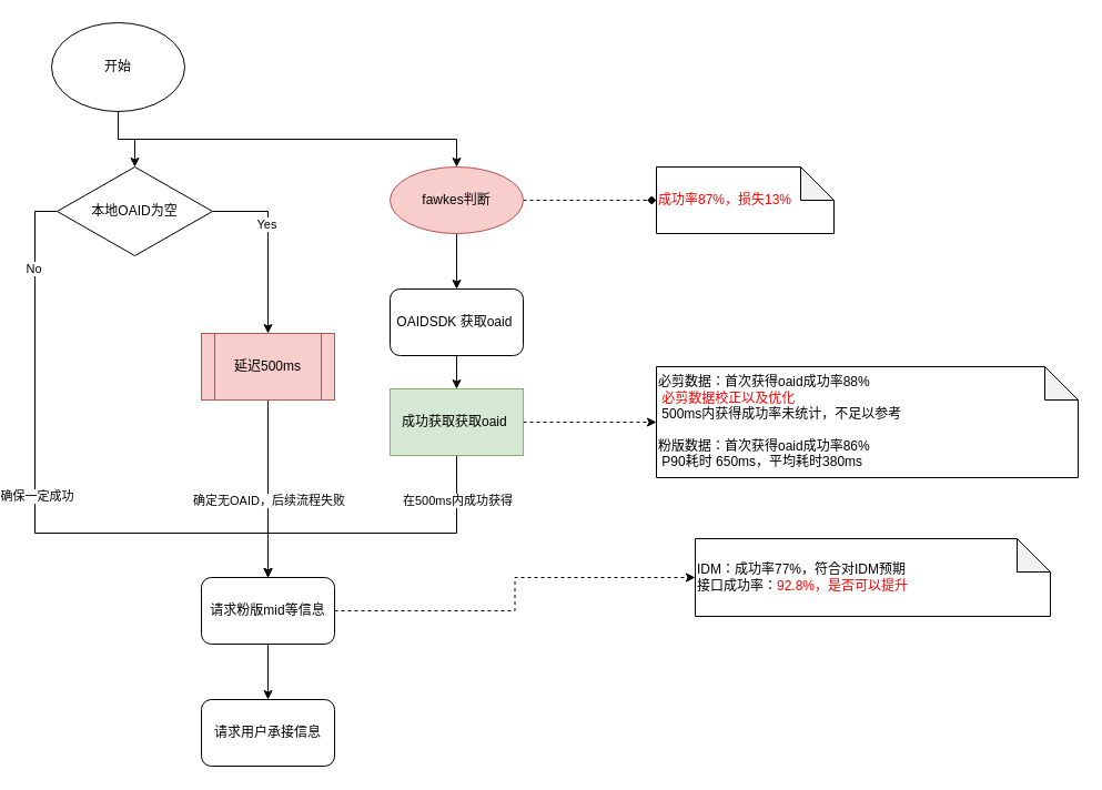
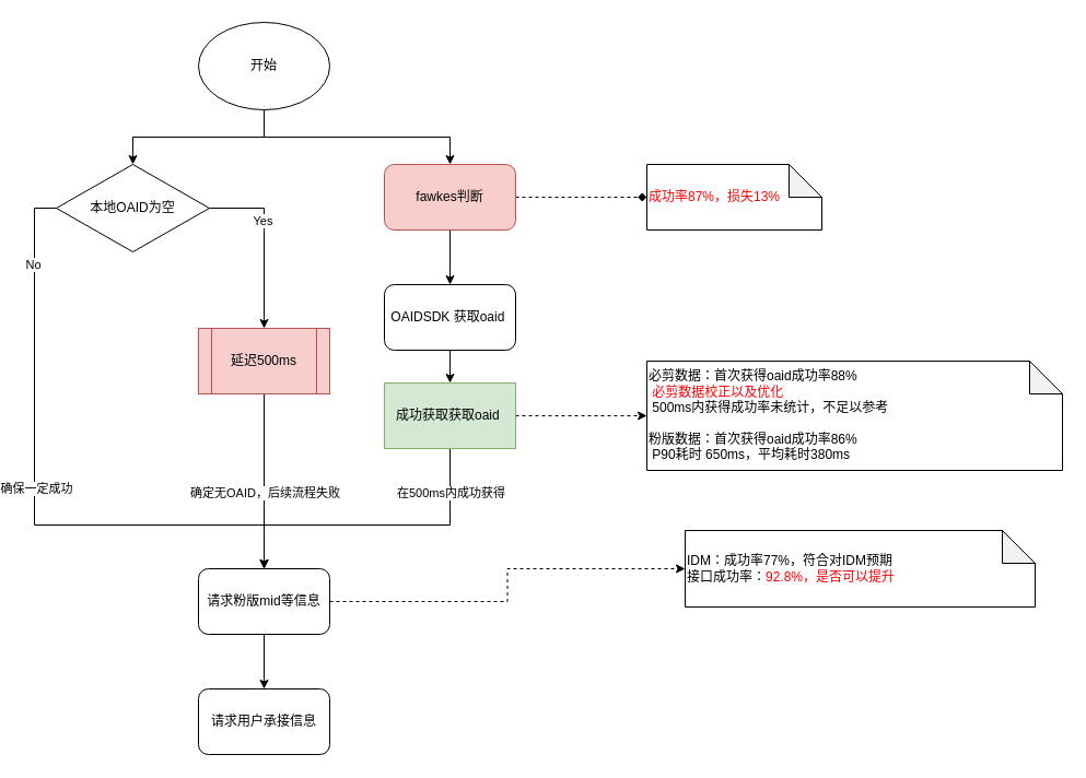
  <mxCell id="0" />
  <mxCell id="1" parent="0" />
  <mxCell id="2" style="edgeStyle=orthogonalEdgeStyle;rounded=0;orthogonalLoop=1;jettySize=auto;html=1;exitX=0.5;exitY=1;exitDx=0;exitDy=0;" edge="1" parent="1" source="4" target="15"><mxGeometry relative="1" as="geometry" /></mxCell>
  <mxCell id="3" style="edgeStyle=orthogonalEdgeStyle;rounded=0;orthogonalLoop=1;jettySize=auto;html=1;entryX=0.5;entryY=0;entryDx=0;entryDy=0;exitX=0.5;exitY=1;exitDx=0;exitDy=0;" edge="1" parent="1" source="4" target="7"><mxGeometry relative="1" as="geometry" /></mxCell>
- <mxCell id="4" value="开始" style="ellipse;whiteSpace=wrap;html=1;" vertex="1" parent="1"><mxGeometry x="35" y="20" width="120" height="80" as="geometry" /></mxCell>
+ <mxCell id="4" value="开始" style="ellipse;whiteSpace=wrap;html=1;" vertex="1" parent="1"><mxGeometry x="170" y="20" width="120" height="80" as="geometry" /></mxCell>
  <mxCell id="5" value="" style="edgeStyle=orthogonalEdgeStyle;rounded=0;orthogonalLoop=1;jettySize=auto;html=1;" edge="1" parent="1" source="7" target="9"><mxGeometry relative="1" as="geometry" /></mxCell>
  <mxCell id="6" style="edgeStyle=orthogonalEdgeStyle;rounded=0;orthogonalLoop=1;jettySize=auto;html=1;dashed=1;endArrow=diamond;" edge="1" parent="1" source="7" target="27"><mxGeometry relative="1" as="geometry" /></mxCell>
- <mxCell id="7" value="fawkes判断" style="ellipse;whiteSpace=wrap;html=1;fillColor=#f8cecc;strokeColor=#b85450;" vertex="1" parent="1"><mxGeometry x="340" y="150" width="120" height="60" as="geometry" /></mxCell>
+ <mxCell id="7" value="fawkes判断" style="rounded=1;whiteSpace=wrap;html=1;fillColor=#f8cecc;strokeColor=#b85450;" vertex="1" parent="1"><mxGeometry x="340" y="150" width="120" height="60" as="geometry" /></mxCell>
  <mxCell id="8" value="" style="edgeStyle=orthogonalEdgeStyle;rounded=0;orthogonalLoop=1;jettySize=auto;html=1;" edge="1" parent="1" source="9" target="26"><mxGeometry relative="1" as="geometry" /></mxCell>
  <mxCell id="9" value="OAIDSDK 获取oaid&amp;nbsp;" style="rounded=1;whiteSpace=wrap;html=1;" vertex="1" parent="1"><mxGeometry x="340" y="260" width="120" height="60" as="geometry" /></mxCell>
  <mxCell id="10" style="edgeStyle=orthogonalEdgeStyle;rounded=0;orthogonalLoop=1;jettySize=auto;html=1;exitX=0;exitY=0.5;exitDx=0;exitDy=0;entryX=0.5;entryY=0;entryDx=0;entryDy=0;" edge="1" parent="1" source="15" target="18"><mxGeometry relative="1" as="geometry"><Array as="points"><mxPoint x="20" y="190" /><mxPoint x="20" y="480" /><mxPoint x="230" y="480" /></Array></mxGeometry></mxCell>
  <mxCell id="11" value="No" style="edgeLabel;html=1;align=center;verticalAlign=middle;resizable=0;points=[];" vertex="1" connectable="0" parent="10"><mxGeometry x="-0.746" y="-2" relative="1" as="geometry"><mxPoint as="offset" /></mxGeometry></mxCell>
  <mxCell id="12" value="确保一定成功" style="edgeLabel;html=1;align=center;verticalAlign=middle;resizable=0;points=[];" vertex="1" connectable="0" parent="10"><mxGeometry x="-0.185" y="1" relative="1" as="geometry"><mxPoint y="48" as="offset" /></mxGeometry></mxCell>
  <mxCell id="13" style="edgeStyle=orthogonalEdgeStyle;rounded=0;orthogonalLoop=1;jettySize=auto;html=1;exitX=1;exitY=0.5;exitDx=0;exitDy=0;entryX=0.5;entryY=0;entryDx=0;entryDy=0;" edge="1" parent="1" source="15" target="22"><mxGeometry relative="1" as="geometry" /></mxCell>
  <mxCell id="14" value="Yes" style="edgeLabel;html=1;align=center;verticalAlign=middle;resizable=0;points=[];" vertex="1" connectable="0" parent="13"><mxGeometry x="-0.243" y="-2" relative="1" as="geometry"><mxPoint as="offset" /></mxGeometry></mxCell>
  <mxCell id="15" value="本地OAID为空" style="rhombus;whiteSpace=wrap;html=1;" vertex="1" parent="1"><mxGeometry x="40" y="150" width="140" height="80" as="geometry" /></mxCell>
  <mxCell id="16" style="edgeStyle=orthogonalEdgeStyle;rounded=0;orthogonalLoop=1;jettySize=auto;html=1;exitX=0.5;exitY=1;exitDx=0;exitDy=0;entryX=0.5;entryY=0;entryDx=0;entryDy=0;" edge="1" parent="1" source="18" target="19"><mxGeometry relative="1" as="geometry" /></mxCell>
  <mxCell id="17" style="edgeStyle=orthogonalEdgeStyle;rounded=0;orthogonalLoop=1;jettySize=auto;html=1;fontColor=#000000;dashed=1;" edge="1" parent="1" source="18" target="29"><mxGeometry relative="1" as="geometry" /></mxCell>
  <mxCell id="18" value="请求粉版mid等信息" style="rounded=1;whiteSpace=wrap;html=1;" vertex="1" parent="1"><mxGeometry x="170" y="520" width="120" height="60" as="geometry" /></mxCell>
  <mxCell id="19" value="请求用户承接信息" style="rounded=1;whiteSpace=wrap;html=1;" vertex="1" parent="1"><mxGeometry x="170" y="630" width="120" height="60" as="geometry" /></mxCell>
  <mxCell id="20" style="edgeStyle=orthogonalEdgeStyle;rounded=0;orthogonalLoop=1;jettySize=auto;html=1;exitX=0.5;exitY=1;exitDx=0;exitDy=0;entryX=0.5;entryY=0;entryDx=0;entryDy=0;" edge="1" parent="1" source="22" target="18"><mxGeometry relative="1" as="geometry" /></mxCell>
  <mxCell id="21" value="确定无OAID，后续流程失败" style="edgeLabel;html=1;align=center;verticalAlign=middle;resizable=0;points=[];" vertex="1" connectable="0" parent="20"><mxGeometry x="-0.25" y="2" relative="1" as="geometry"><mxPoint x="-2" y="30" as="offset" /></mxGeometry></mxCell>
  <mxCell id="22" value="延迟500ms" style="shape=process;whiteSpace=wrap;html=1;backgroundOutline=1;fillColor=#f8cecc;strokeColor=#b85450;" vertex="1" parent="1"><mxGeometry x="170" y="300" width="120" height="60" as="geometry" /></mxCell>
  <mxCell id="23" style="edgeStyle=orthogonalEdgeStyle;rounded=0;orthogonalLoop=1;jettySize=auto;html=1;entryX=0.5;entryY=0;entryDx=0;entryDy=0;" edge="1" parent="1" source="26" target="18"><mxGeometry relative="1" as="geometry"><Array as="points"><mxPoint x="400" y="480" /><mxPoint x="230" y="480" /></Array></mxGeometry></mxCell>
  <mxCell id="24" value="在500ms内成功获得" style="edgeLabel;html=1;align=center;verticalAlign=middle;resizable=0;points=[];" vertex="1" connectable="0" parent="23"><mxGeometry x="-0.333" y="-1" relative="1" as="geometry"><mxPoint x="23" y="-29" as="offset" /></mxGeometry></mxCell>
  <mxCell id="25" style="edgeStyle=orthogonalEdgeStyle;rounded=0;orthogonalLoop=1;jettySize=auto;html=1;exitX=1;exitY=0.5;exitDx=0;exitDy=0;entryX=0;entryY=0.5;entryDx=0;entryDy=0;entryPerimeter=0;dashed=1;" edge="1" parent="1" source="26" target="28"><mxGeometry relative="1" as="geometry" /></mxCell>
  <mxCell id="26" value="成功获取获取oaid&amp;nbsp;" style="whiteSpace=wrap;html=1;fillColor=#d5e8d4;strokeColor=#82b366;rounded=0;" vertex="1" parent="1"><mxGeometry x="340" y="350" width="120" height="60" as="geometry" /></mxCell>
  <mxCell id="27" value="&lt;font color=&quot;#ff0000&quot;&gt;成功率87%，损失13%&lt;/font&gt;" style="shape=note;whiteSpace=wrap;html=1;backgroundOutline=1;darkOpacity=0.05;align=left;" vertex="1" parent="1"><mxGeometry x="580" y="150" width="160" height="60" as="geometry" /></mxCell>
  <mxCell id="28" value="必剪数据：首次获得oaid成功率88%&lt;br&gt;&lt;span style=&quot;white-space: pre;&quot;&gt; &lt;/span&gt;&lt;font color=&quot;#ff0000&quot;&gt;必剪数据校正以及优化&lt;/font&gt;&lt;br&gt;&lt;span style=&quot;white-space: pre;&quot;&gt; &lt;/span&gt;500ms内获得成功率未统计，不足以参考&lt;br&gt;&lt;br&gt;粉版数据：首次获得oaid成功率86%&lt;br&gt;&lt;span style=&quot;white-space: pre;&quot;&gt; &lt;/span&gt;P90耗时 650ms，平均耗时380ms" style="shape=note;whiteSpace=wrap;html=1;backgroundOutline=1;darkOpacity=0.05;align=left;" vertex="1" parent="1"><mxGeometry x="580" y="330" width="380" height="100" as="geometry" /></mxCell>
  <mxCell id="29" value="IDM：成功率77%，符合对IDM预期&lt;br&gt;接口成功率：&lt;font color=&quot;#ff0000&quot;&gt;92.8%，是否可以提升&lt;/font&gt;" style="shape=note;whiteSpace=wrap;html=1;backgroundOutline=1;darkOpacity=0.05;align=left;" vertex="1" parent="1"><mxGeometry x="615" y="485" width="320" height="70" as="geometry" /></mxCell>
